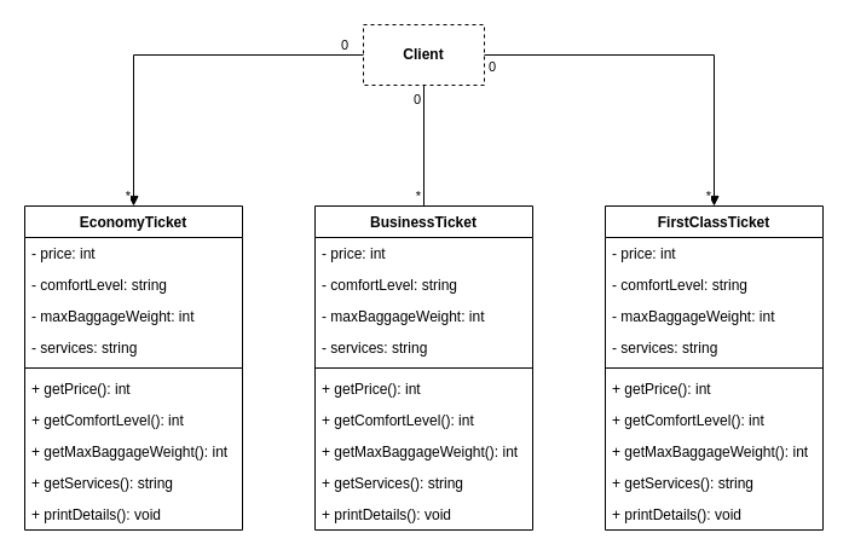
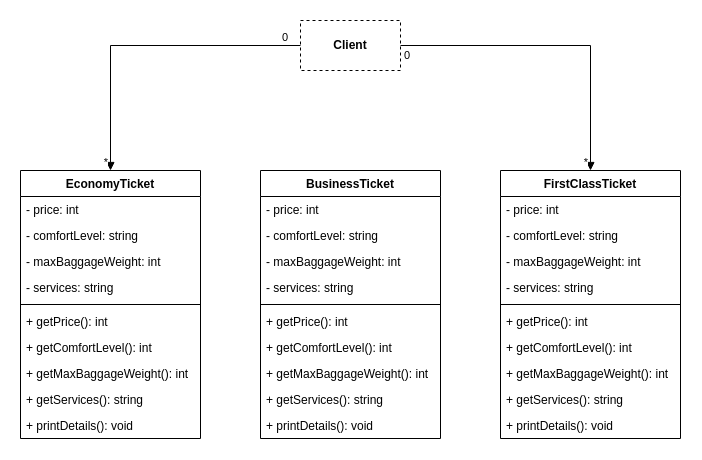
  <mxCell id="0" />
  <mxCell id="1" parent="0" />
  <mxCell id="2" value="&lt;b&gt;Client&lt;/b&gt;" style="html=1;whiteSpace=wrap;dashed=1;" vertex="1" parent="1"><mxGeometry x="300" y="20" width="100" height="50" as="geometry" /></mxCell>
  <mxCell id="3" value="EconomyTicket" style="swimlane;fontStyle=1;align=center;verticalAlign=top;childLayout=stackLayout;horizontal=1;startSize=26;horizontalStack=0;resizeParent=1;resizeParentMax=0;resizeLast=0;collapsible=1;marginBottom=0;whiteSpace=wrap;html=1;" vertex="1" parent="1"><mxGeometry x="20" y="170" width="180" height="268" as="geometry" /></mxCell>
  <mxCell id="4" value="- price: int" style="text;strokeColor=none;fillColor=none;align=left;verticalAlign=top;spacingLeft=4;spacingRight=4;overflow=hidden;rotatable=0;points=[[0,0.5],[1,0.5]];portConstraint=eastwest;whiteSpace=wrap;html=1;" vertex="1" parent="3"><mxGeometry y="26" width="180" height="26" as="geometry" /></mxCell>
  <mxCell id="5" value="- comfortLevel: string" style="text;strokeColor=none;fillColor=none;align=left;verticalAlign=top;spacingLeft=4;spacingRight=4;overflow=hidden;rotatable=0;points=[[0,0.5],[1,0.5]];portConstraint=eastwest;whiteSpace=wrap;html=1;" vertex="1" parent="3"><mxGeometry y="52" width="180" height="26" as="geometry" /></mxCell>
  <mxCell id="6" value="- maxBaggageWeight: int" style="text;strokeColor=none;fillColor=none;align=left;verticalAlign=top;spacingLeft=4;spacingRight=4;overflow=hidden;rotatable=0;points=[[0,0.5],[1,0.5]];portConstraint=eastwest;whiteSpace=wrap;html=1;" vertex="1" parent="3"><mxGeometry y="78" width="180" height="26" as="geometry" /></mxCell>
  <mxCell id="7" value="- services: string" style="text;strokeColor=none;fillColor=none;align=left;verticalAlign=top;spacingLeft=4;spacingRight=4;overflow=hidden;rotatable=0;points=[[0,0.5],[1,0.5]];portConstraint=eastwest;whiteSpace=wrap;html=1;" vertex="1" parent="3"><mxGeometry y="104" width="180" height="26" as="geometry" /></mxCell>
  <mxCell id="8" value="" style="line;strokeWidth=1;fillColor=none;align=left;verticalAlign=middle;spacingTop=-1;spacingLeft=3;spacingRight=3;rotatable=0;labelPosition=right;points=[];portConstraint=eastwest;strokeColor=inherit;" vertex="1" parent="3"><mxGeometry y="130" width="180" height="8" as="geometry" /></mxCell>
  <mxCell id="9" value="+ getPrice(): int" style="text;strokeColor=none;fillColor=none;align=left;verticalAlign=top;spacingLeft=4;spacingRight=4;overflow=hidden;rotatable=0;points=[[0,0.5],[1,0.5]];portConstraint=eastwest;whiteSpace=wrap;html=1;" vertex="1" parent="3"><mxGeometry y="138" width="180" height="26" as="geometry" /></mxCell>
  <mxCell id="10" value="+ getComfortLevel(): int" style="text;strokeColor=none;fillColor=none;align=left;verticalAlign=top;spacingLeft=4;spacingRight=4;overflow=hidden;rotatable=0;points=[[0,0.5],[1,0.5]];portConstraint=eastwest;whiteSpace=wrap;html=1;" vertex="1" parent="3"><mxGeometry y="164" width="180" height="26" as="geometry" /></mxCell>
  <mxCell id="11" value="+ getMaxBaggageWeight(): int" style="text;strokeColor=none;fillColor=none;align=left;verticalAlign=top;spacingLeft=4;spacingRight=4;overflow=hidden;rotatable=0;points=[[0,0.5],[1,0.5]];portConstraint=eastwest;whiteSpace=wrap;html=1;" vertex="1" parent="3"><mxGeometry y="190" width="180" height="26" as="geometry" /></mxCell>
  <mxCell id="12" value="+ getServices(): string" style="text;strokeColor=none;fillColor=none;align=left;verticalAlign=top;spacingLeft=4;spacingRight=4;overflow=hidden;rotatable=0;points=[[0,0.5],[1,0.5]];portConstraint=eastwest;whiteSpace=wrap;html=1;" vertex="1" parent="3"><mxGeometry y="216" width="180" height="26" as="geometry" /></mxCell>
  <mxCell id="13" value="+ printDetails(): void" style="text;strokeColor=none;fillColor=none;align=left;verticalAlign=top;spacingLeft=4;spacingRight=4;overflow=hidden;rotatable=0;points=[[0,0.5],[1,0.5]];portConstraint=eastwest;whiteSpace=wrap;html=1;" vertex="1" parent="3"><mxGeometry y="242" width="180" height="26" as="geometry" /></mxCell>
  <mxCell id="14" value="BusinessTicket" style="swimlane;fontStyle=1;align=center;verticalAlign=top;childLayout=stackLayout;horizontal=1;startSize=26;horizontalStack=0;resizeParent=1;resizeParentMax=0;resizeLast=0;collapsible=1;marginBottom=0;whiteSpace=wrap;html=1;" vertex="1" parent="1"><mxGeometry x="260" y="170" width="180" height="268" as="geometry" /></mxCell>
  <mxCell id="15" value="- price: int" style="text;strokeColor=none;fillColor=none;align=left;verticalAlign=top;spacingLeft=4;spacingRight=4;overflow=hidden;rotatable=0;points=[[0,0.5],[1,0.5]];portConstraint=eastwest;whiteSpace=wrap;html=1;" vertex="1" parent="14"><mxGeometry y="26" width="180" height="26" as="geometry" /></mxCell>
  <mxCell id="16" value="- comfortLevel: string" style="text;strokeColor=none;fillColor=none;align=left;verticalAlign=top;spacingLeft=4;spacingRight=4;overflow=hidden;rotatable=0;points=[[0,0.5],[1,0.5]];portConstraint=eastwest;whiteSpace=wrap;html=1;" vertex="1" parent="14"><mxGeometry y="52" width="180" height="26" as="geometry" /></mxCell>
  <mxCell id="17" value="- maxBaggageWeight: int" style="text;strokeColor=none;fillColor=none;align=left;verticalAlign=top;spacingLeft=4;spacingRight=4;overflow=hidden;rotatable=0;points=[[0,0.5],[1,0.5]];portConstraint=eastwest;whiteSpace=wrap;html=1;" vertex="1" parent="14"><mxGeometry y="78" width="180" height="26" as="geometry" /></mxCell>
  <mxCell id="18" value="- services: string" style="text;strokeColor=none;fillColor=none;align=left;verticalAlign=top;spacingLeft=4;spacingRight=4;overflow=hidden;rotatable=0;points=[[0,0.5],[1,0.5]];portConstraint=eastwest;whiteSpace=wrap;html=1;" vertex="1" parent="14"><mxGeometry y="104" width="180" height="26" as="geometry" /></mxCell>
  <mxCell id="19" value="" style="line;strokeWidth=1;fillColor=none;align=left;verticalAlign=middle;spacingTop=-1;spacingLeft=3;spacingRight=3;rotatable=0;labelPosition=right;points=[];portConstraint=eastwest;strokeColor=inherit;" vertex="1" parent="14"><mxGeometry y="130" width="180" height="8" as="geometry" /></mxCell>
  <mxCell id="20" value="+ getPrice(): int" style="text;strokeColor=none;fillColor=none;align=left;verticalAlign=top;spacingLeft=4;spacingRight=4;overflow=hidden;rotatable=0;points=[[0,0.5],[1,0.5]];portConstraint=eastwest;whiteSpace=wrap;html=1;" vertex="1" parent="14"><mxGeometry y="138" width="180" height="26" as="geometry" /></mxCell>
  <mxCell id="21" value="+ getComfortLevel(): int" style="text;strokeColor=none;fillColor=none;align=left;verticalAlign=top;spacingLeft=4;spacingRight=4;overflow=hidden;rotatable=0;points=[[0,0.5],[1,0.5]];portConstraint=eastwest;whiteSpace=wrap;html=1;" vertex="1" parent="14"><mxGeometry y="164" width="180" height="26" as="geometry" /></mxCell>
  <mxCell id="22" value="+ getMaxBaggageWeight(): int" style="text;strokeColor=none;fillColor=none;align=left;verticalAlign=top;spacingLeft=4;spacingRight=4;overflow=hidden;rotatable=0;points=[[0,0.5],[1,0.5]];portConstraint=eastwest;whiteSpace=wrap;html=1;" vertex="1" parent="14"><mxGeometry y="190" width="180" height="26" as="geometry" /></mxCell>
  <mxCell id="23" value="+ getServices(): string" style="text;strokeColor=none;fillColor=none;align=left;verticalAlign=top;spacingLeft=4;spacingRight=4;overflow=hidden;rotatable=0;points=[[0,0.5],[1,0.5]];portConstraint=eastwest;whiteSpace=wrap;html=1;" vertex="1" parent="14"><mxGeometry y="216" width="180" height="26" as="geometry" /></mxCell>
  <mxCell id="24" value="+ printDetails(): void" style="text;strokeColor=none;fillColor=none;align=left;verticalAlign=top;spacingLeft=4;spacingRight=4;overflow=hidden;rotatable=0;points=[[0,0.5],[1,0.5]];portConstraint=eastwest;whiteSpace=wrap;html=1;" vertex="1" parent="14"><mxGeometry y="242" width="180" height="26" as="geometry" /></mxCell>
  <mxCell id="25" value="FirstClassTicket" style="swimlane;fontStyle=1;align=center;verticalAlign=top;childLayout=stackLayout;horizontal=1;startSize=26;horizontalStack=0;resizeParent=1;resizeParentMax=0;resizeLast=0;collapsible=1;marginBottom=0;whiteSpace=wrap;html=1;" vertex="1" parent="1"><mxGeometry x="500" y="170" width="180" height="268" as="geometry" /></mxCell>
  <mxCell id="26" value="- price: int" style="text;strokeColor=none;fillColor=none;align=left;verticalAlign=top;spacingLeft=4;spacingRight=4;overflow=hidden;rotatable=0;points=[[0,0.5],[1,0.5]];portConstraint=eastwest;whiteSpace=wrap;html=1;" vertex="1" parent="25"><mxGeometry y="26" width="180" height="26" as="geometry" /></mxCell>
  <mxCell id="27" value="- comfortLevel: string" style="text;strokeColor=none;fillColor=none;align=left;verticalAlign=top;spacingLeft=4;spacingRight=4;overflow=hidden;rotatable=0;points=[[0,0.5],[1,0.5]];portConstraint=eastwest;whiteSpace=wrap;html=1;" vertex="1" parent="25"><mxGeometry y="52" width="180" height="26" as="geometry" /></mxCell>
  <mxCell id="28" value="- maxBaggageWeight: int" style="text;strokeColor=none;fillColor=none;align=left;verticalAlign=top;spacingLeft=4;spacingRight=4;overflow=hidden;rotatable=0;points=[[0,0.5],[1,0.5]];portConstraint=eastwest;whiteSpace=wrap;html=1;" vertex="1" parent="25"><mxGeometry y="78" width="180" height="26" as="geometry" /></mxCell>
  <mxCell id="29" value="- services: string" style="text;strokeColor=none;fillColor=none;align=left;verticalAlign=top;spacingLeft=4;spacingRight=4;overflow=hidden;rotatable=0;points=[[0,0.5],[1,0.5]];portConstraint=eastwest;whiteSpace=wrap;html=1;" vertex="1" parent="25"><mxGeometry y="104" width="180" height="26" as="geometry" /></mxCell>
  <mxCell id="30" value="" style="line;strokeWidth=1;fillColor=none;align=left;verticalAlign=middle;spacingTop=-1;spacingLeft=3;spacingRight=3;rotatable=0;labelPosition=right;points=[];portConstraint=eastwest;strokeColor=inherit;" vertex="1" parent="25"><mxGeometry y="130" width="180" height="8" as="geometry" /></mxCell>
  <mxCell id="31" value="+ getPrice(): int" style="text;strokeColor=none;fillColor=none;align=left;verticalAlign=top;spacingLeft=4;spacingRight=4;overflow=hidden;rotatable=0;points=[[0,0.5],[1,0.5]];portConstraint=eastwest;whiteSpace=wrap;html=1;" vertex="1" parent="25"><mxGeometry y="138" width="180" height="26" as="geometry" /></mxCell>
  <mxCell id="32" value="+ getComfortLevel(): int" style="text;strokeColor=none;fillColor=none;align=left;verticalAlign=top;spacingLeft=4;spacingRight=4;overflow=hidden;rotatable=0;points=[[0,0.5],[1,0.5]];portConstraint=eastwest;whiteSpace=wrap;html=1;" vertex="1" parent="25"><mxGeometry y="164" width="180" height="26" as="geometry" /></mxCell>
  <mxCell id="33" value="+ getMaxBaggageWeight(): int" style="text;strokeColor=none;fillColor=none;align=left;verticalAlign=top;spacingLeft=4;spacingRight=4;overflow=hidden;rotatable=0;points=[[0,0.5],[1,0.5]];portConstraint=eastwest;whiteSpace=wrap;html=1;" vertex="1" parent="25"><mxGeometry y="190" width="180" height="26" as="geometry" /></mxCell>
  <mxCell id="34" value="+ getServices(): string" style="text;strokeColor=none;fillColor=none;align=left;verticalAlign=top;spacingLeft=4;spacingRight=4;overflow=hidden;rotatable=0;points=[[0,0.5],[1,0.5]];portConstraint=eastwest;whiteSpace=wrap;html=1;" vertex="1" parent="25"><mxGeometry y="216" width="180" height="26" as="geometry" /></mxCell>
  <mxCell id="35" value="+ printDetails(): void" style="text;strokeColor=none;fillColor=none;align=left;verticalAlign=top;spacingLeft=4;spacingRight=4;overflow=hidden;rotatable=0;points=[[0,0.5],[1,0.5]];portConstraint=eastwest;whiteSpace=wrap;html=1;" vertex="1" parent="25"><mxGeometry y="242" width="180" height="26" as="geometry" /></mxCell>
  <mxCell id="36" value="" style="endArrow=block;html=1;edgeStyle=orthogonalEdgeStyle;rounded=0;exitX=0;exitY=0.5;exitDx=0;exitDy=0;entryX=0.5;entryY=0;entryDx=0;entryDy=0;" edge="1" parent="1" source="2" target="3"><mxGeometry relative="1" as="geometry"><mxPoint x="280" y="130" as="sourcePoint" /><mxPoint x="440" y="130" as="targetPoint" /></mxGeometry></mxCell>
  <mxCell id="37" value="0" style="edgeLabel;resizable=0;html=1;align=left;verticalAlign=bottom;" connectable="0" vertex="1" parent="36"><mxGeometry x="-1" relative="1" as="geometry"><mxPoint x="-20" as="offset" /></mxGeometry></mxCell>
  <mxCell id="38" value="*" style="edgeLabel;resizable=0;html=1;align=right;verticalAlign=bottom;" connectable="0" vertex="1" parent="36"><mxGeometry x="1" relative="1" as="geometry"><mxPoint x="-2" as="offset" /></mxGeometry></mxCell>
- <mxCell id="39" value="" style="endArrow=none;html=1;edgeStyle=orthogonalEdgeStyle;rounded=0;exitX=0.5;exitY=1;exitDx=0;exitDy=0;entryX=0.5;entryY=0;entryDx=0;entryDy=0;" edge="1" parent="1" source="2" target="14"><mxGeometry relative="1" as="geometry"><mxPoint x="430" y="80" as="sourcePoint" /><mxPoint x="240" y="205" as="targetPoint" /></mxGeometry></mxCell>
- <mxCell id="40" value="0" style="edgeLabel;resizable=0;html=1;align=left;verticalAlign=bottom;" connectable="0" vertex="1" parent="39"><mxGeometry x="-1" relative="1" as="geometry"><mxPoint x="-10" y="20" as="offset" /></mxGeometry></mxCell>
- <mxCell id="41" value="*" style="edgeLabel;resizable=0;html=1;align=right;verticalAlign=bottom;" connectable="0" vertex="1" parent="39"><mxGeometry x="1" relative="1" as="geometry"><mxPoint x="-2" as="offset" /></mxGeometry></mxCell>
  <mxCell id="42" value="" style="endArrow=block;html=1;edgeStyle=orthogonalEdgeStyle;rounded=0;exitX=1;exitY=0.5;exitDx=0;exitDy=0;entryX=0.5;entryY=0;entryDx=0;entryDy=0;" edge="1" parent="1" source="2" target="25"><mxGeometry relative="1" as="geometry"><mxPoint x="660" y="90" as="sourcePoint" /><mxPoint x="470" y="215" as="targetPoint" /></mxGeometry></mxCell>
  <mxCell id="43" value="0" style="edgeLabel;resizable=0;html=1;align=left;verticalAlign=bottom;" connectable="0" vertex="1" parent="42"><mxGeometry x="-1" relative="1" as="geometry"><mxPoint x="2" y="18" as="offset" /></mxGeometry></mxCell>
  <mxCell id="44" value="*" style="edgeLabel;resizable=0;html=1;align=right;verticalAlign=bottom;" connectable="0" vertex="1" parent="42"><mxGeometry x="1" relative="1" as="geometry"><mxPoint x="-2" as="offset" /></mxGeometry></mxCell>
